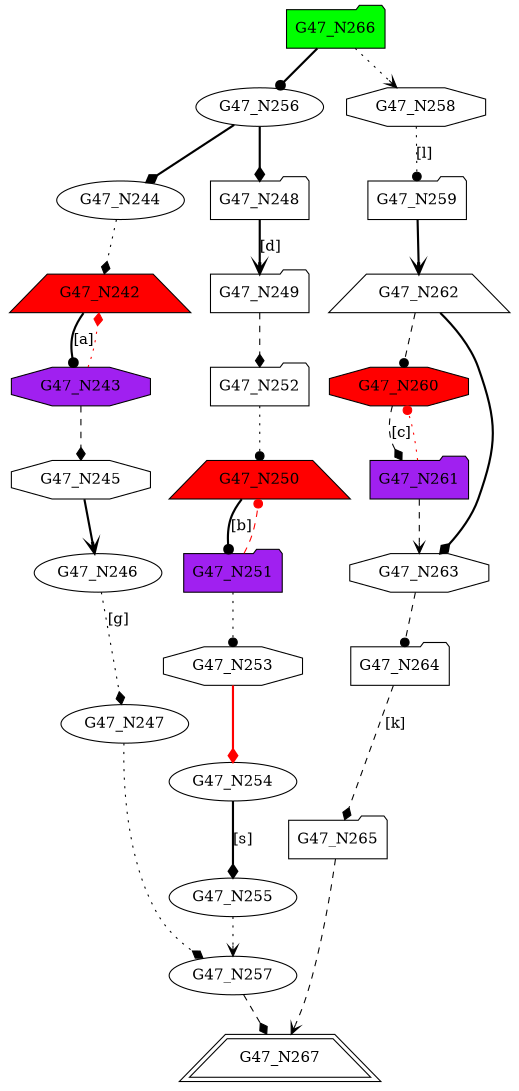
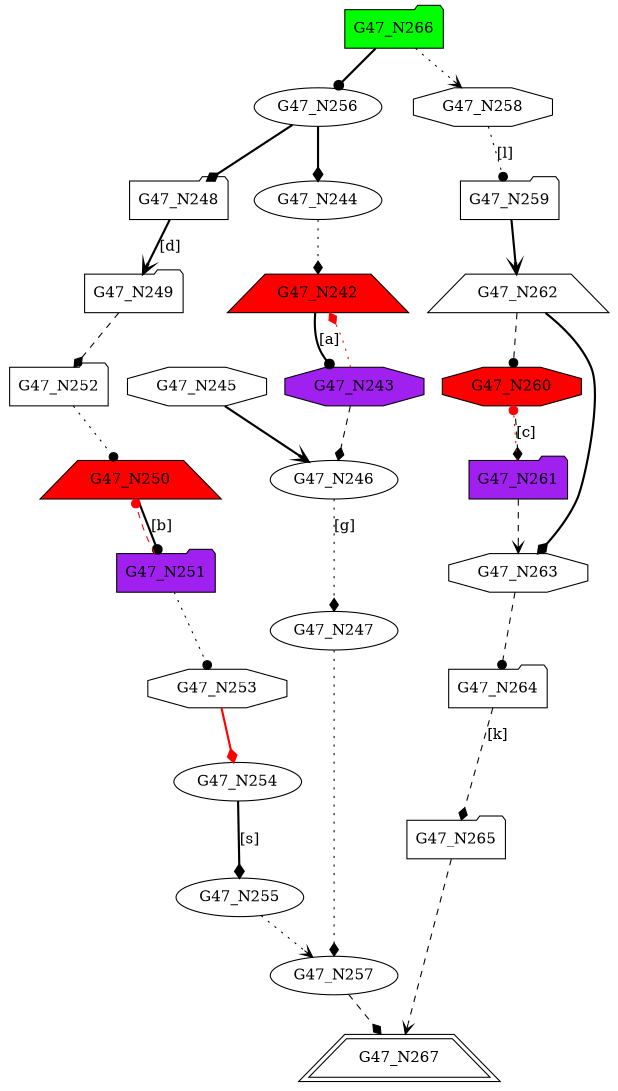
  digraph {
    node [shape=folder]
    edge [arrowhead=diamond style=bold]
    G47_N242 [fillcolor=red shape=trapezium style=filled]
    G47_N243 [fillcolor=purple shape=octagon style=filled]
    G47_N245 [shape=octagon]
    G47_N246 [shape=ellipse]
    G47_N244 [shape=ellipse]
    G47_N247 [shape=ellipse]
    G47_N257 [shape=ellipse]
    G47_N267 [peripheries=2 shape=trapezium]
    G47_N248
    G47_N249
    G47_N252
    G47_N250 [fillcolor=red shape=trapezium style=filled]
    G47_N251 [fillcolor=purple style=filled]
    G47_N253 [shape=octagon]
    G47_N254 [shape=ellipse]
    G47_N255 [shape=ellipse]
    G47_N256 [shape=ellipse]
    G47_N258 [shape=octagon]
    G47_N259
    G47_N262 [shape=trapezium]
    G47_N260 [fillcolor=red shape=octagon style=filled]
    G47_N263 [shape=octagon]
    G47_N261 [fillcolor=purple style=filled]
    G47_N264
    G47_N265
    G47_N266 [fillcolor=green style=filled]
    G47_N242 -> G47_N243 [arrowhead=dot label="[a]"]
    G47_N243 -> G47_N242 [color=red style=dotted]
-   G47_N243 -> G47_N245 [style=dashed]
+   G47_N243 -> G47_N246 [style=dashed]
    G47_N245 -> G47_N246 [arrowhead=vee]
    G47_N246 -> G47_N247 [label="[g]" style=dotted]
    G47_N244 -> G47_N242 [style=dotted]
    G47_N247 -> G47_N257 [style=dotted]
    G47_N257 -> G47_N267 [style=dashed]
    G47_N248 -> G47_N249 [arrowhead=vee label="[d]"]
    G47_N249 -> G47_N252 [style=dashed]
    G47_N252 -> G47_N250 [arrowhead=dot style=dotted]
    G47_N250 -> G47_N251 [arrowhead=dot label="[b]"]
    G47_N251 -> G47_N250 [arrowhead=dot color=red style=dashed]
    G47_N251 -> G47_N253 [arrowhead=dot style=dotted]
    G47_N253 -> G47_N254 [color=red]
    G47_N254 -> G47_N255 [label="[s]"]
    G47_N255 -> G47_N257 [arrowhead=vee style=dotted]
    G47_N256 -> G47_N244
    G47_N256 -> G47_N248
    G47_N258 -> G47_N259 [arrowhead=dot label="[l]" style=dotted]
    G47_N259 -> G47_N262 [arrowhead=vee]
    G47_N262 -> G47_N260 [arrowhead=dot style=dashed]
    G47_N262 -> G47_N263
    G47_N260 -> G47_N261 [label="[c]" style=dashed]
    G47_N263 -> G47_N264 [arrowhead=dot style=dashed]
    G47_N261 -> G47_N260 [arrowhead=dot color=red style=dotted]
    G47_N261 -> G47_N263 [arrowhead=vee style=dashed]
    G47_N264 -> G47_N265 [label="[k]" style=dashed]
    G47_N265 -> G47_N267 [arrowhead=vee style=dashed]
    G47_N266 -> G47_N256 [arrowhead=dot]
    G47_N266 -> G47_N258 [arrowhead=vee style=dotted]
  }
